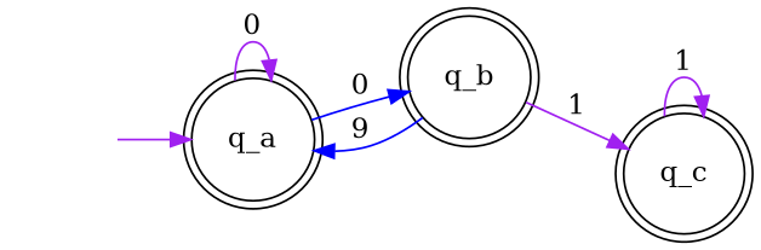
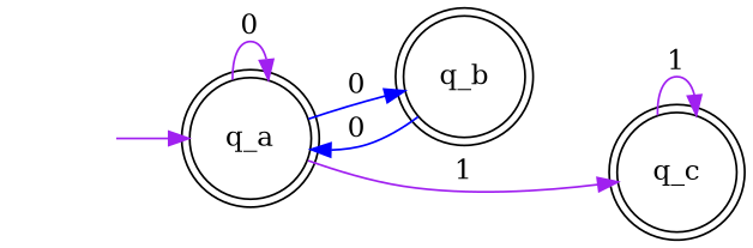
  digraph {
    rankdir=LR
    node [shape=doublecircle]
    edge [color=purple style=">=stealth',shorten >=1pt"]
    q_a
    q_b
    q_c
    n4 [label=" " shape=plaintext]
    q_a -> q_a [label=0]
    q_a -> q_b [color=blue label=0]
-   q_b -> q_a [color=blue label=9]
-   q_b -> q_c [label=1]
+   q_b -> q_a [color=blue label=0]
+   q_a -> q_c [label=1]
    q_c -> q_c [label=1]
    n4 -> q_a
  }
